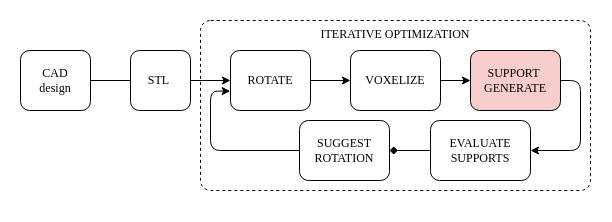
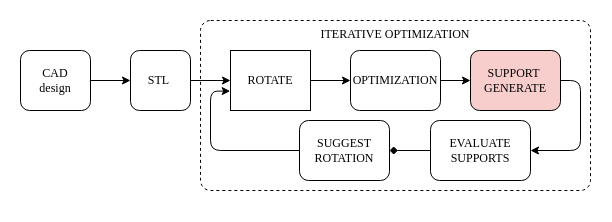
  <mxCell id="0" />
  <mxCell id="1" parent="0" />
  <mxCell id="2" value="ITERATIVE OPTIMIZATION" style="rounded=1;whiteSpace=wrap;html=1;arcSize=6;verticalAlign=top;fontFamily=Times New Roman;strokeColor=#000000;dashed=1;" vertex="1" parent="1"><mxGeometry x="200" y="20" width="390" height="170" as="geometry" /></mxCell>
  <mxCell id="3" value="" style="group;fontFamily=Times New Roman;" vertex="1" connectable="0" parent="1"><mxGeometry x="20" y="40" width="570" height="160" as="geometry" /></mxCell>
  <mxCell id="4" value="CAD&lt;br&gt;design" style="rounded=1;whiteSpace=wrap;html=1;fontFamily=Times New Roman;" parent="3" vertex="1"><mxGeometry y="10" width="70" height="60" as="geometry" /></mxCell>
  <mxCell id="5" value="STL&amp;nbsp;" style="whiteSpace=wrap;html=1;fontFamily=Times New Roman;rounded=1;" parent="3" vertex="1"><mxGeometry x="110" y="10" width="60" height="60" as="geometry" /></mxCell>
- <mxCell id="6" value="" style="edgeStyle=orthogonalEdgeStyle;rounded=0;orthogonalLoop=1;jettySize=auto;html=1;endArrow=none;" parent="3" source="4" target="5" edge="1"><mxGeometry relative="1" as="geometry" /></mxCell>
- <mxCell id="7" value="ROTATE" style="whiteSpace=wrap;html=1;fontFamily=Times New Roman;rounded=1;" parent="3" vertex="1"><mxGeometry x="210" y="10" width="80" height="60" as="geometry" /></mxCell>
+ <mxCell id="6" value="" style="edgeStyle=orthogonalEdgeStyle;rounded=0;orthogonalLoop=1;jettySize=auto;html=1;" parent="3" source="4" target="5" edge="1"><mxGeometry relative="1" as="geometry" /></mxCell>
+ <mxCell id="7" value="ROTATE" style="whiteSpace=wrap;html=1;fontFamily=Times New Roman;rounded=0;" parent="3" vertex="1"><mxGeometry x="210" y="10" width="80" height="60" as="geometry" /></mxCell>
  <mxCell id="8" value="" style="edgeStyle=orthogonalEdgeStyle;rounded=0;orthogonalLoop=1;jettySize=auto;html=1;" parent="3" source="5" target="7" edge="1"><mxGeometry relative="1" as="geometry" /></mxCell>
- <mxCell id="9" value="VOXELIZE" style="whiteSpace=wrap;html=1;fontFamily=Times New Roman;rounded=1;" parent="3" vertex="1"><mxGeometry x="330" y="10" width="90" height="60" as="geometry" /></mxCell>
+ <mxCell id="9" value="OPTIMIZATION" style="whiteSpace=wrap;html=1;fontFamily=Times New Roman;rounded=1;" parent="3" vertex="1"><mxGeometry x="330" y="10" width="90" height="60" as="geometry" /></mxCell>
  <mxCell id="10" value="" style="edgeStyle=orthogonalEdgeStyle;rounded=0;orthogonalLoop=1;jettySize=auto;html=1;" parent="3" source="7" target="9" edge="1"><mxGeometry relative="1" as="geometry" /></mxCell>
  <mxCell id="11" value="" style="edgeStyle=orthogonalEdgeStyle;rounded=1;orthogonalLoop=1;jettySize=auto;html=1;entryX=-0.004;entryY=0.677;entryDx=0;entryDy=0;entryPerimeter=0;" edge="1" parent="3" source="14" target="7"><mxGeometry relative="1" as="geometry"><mxPoint x="520" y="40.0" as="sourcePoint" /><mxPoint x="250" y="110" as="targetPoint" /><Array as="points"><mxPoint x="190" y="51" /></Array></mxGeometry></mxCell>
  <mxCell id="12" value="SUPPORT&amp;nbsp; GENERATE" style="whiteSpace=wrap;html=1;fontFamily=Times New Roman;rounded=1;fillColor=#f8cecc;" vertex="1" parent="3"><mxGeometry x="450" y="10" width="90" height="60" as="geometry" /></mxCell>
  <mxCell id="13" value="" style="edgeStyle=orthogonalEdgeStyle;rounded=0;orthogonalLoop=1;jettySize=auto;html=1;" edge="1" parent="3" source="9" target="12"><mxGeometry relative="1" as="geometry" /></mxCell>
  <mxCell id="14" value="SUGGEST ROTATION" style="whiteSpace=wrap;html=1;fontFamily=Times New Roman;rounded=1;" vertex="1" parent="3"><mxGeometry x="279" y="80" width="90" height="60" as="geometry" /></mxCell>
  <mxCell id="15" value="" style="edgeStyle=orthogonalEdgeStyle;rounded=1;orthogonalLoop=1;jettySize=auto;html=1;entryX=1;entryY=0.5;entryDx=0;entryDy=0;" edge="1" parent="3" target="16"><mxGeometry relative="1" as="geometry"><mxPoint x="540" y="40" as="sourcePoint" /><mxPoint x="369" y="110" as="targetPoint" /><Array as="points"><mxPoint x="560" y="40" /><mxPoint x="560" y="110" /></Array></mxGeometry></mxCell>
  <mxCell id="16" value="EVALUATE SUPPORTS" style="whiteSpace=wrap;html=1;fontFamily=Times New Roman;rounded=1;" vertex="1" parent="3"><mxGeometry x="410" y="80" width="100" height="60" as="geometry" /></mxCell>
  <mxCell id="17" value="" style="edgeStyle=orthogonalEdgeStyle;rounded=1;orthogonalLoop=1;jettySize=auto;html=1;entryX=1;entryY=0.5;entryDx=0;entryDy=0;endArrow=diamond;" edge="1" parent="3" source="16" target="14"><mxGeometry relative="1" as="geometry"><mxPoint x="540" y="40" as="sourcePoint" /><mxPoint x="210" y="51" as="targetPoint" /><Array as="points" /></mxGeometry></mxCell>
